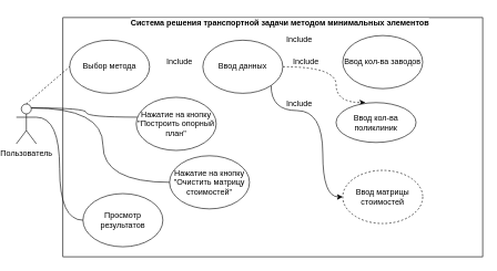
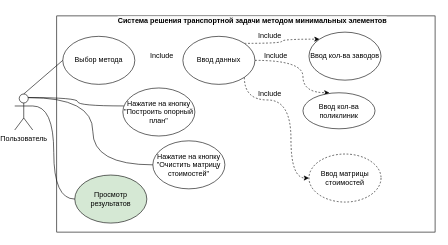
  <mxCell id="0" />
  <mxCell id="1" parent="0" />
  <mxCell id="2" value="Пользователь" style="shape=umlActor;verticalLabelPosition=bottom;verticalAlign=top;html=1;outlineConnect=0;" vertex="1" parent="1"><mxGeometry x="20" y="156" width="30" height="60" as="geometry" /></mxCell>
  <mxCell id="3" value="" style="rounded=0;whiteSpace=wrap;html=1;" vertex="1" parent="1"><mxGeometry x="90" y="26" width="630" height="360" as="geometry" /></mxCell>
  <mxCell id="4" value="&lt;b style=&quot;forced-color-adjust: none; color: rgb(0, 0, 0); font-family: Helvetica; font-style: normal; font-variant-ligatures: normal; font-variant-caps: normal; letter-spacing: normal; orphans: 2; text-align: center; text-indent: 0px; text-transform: none; widows: 2; word-spacing: 0px; -webkit-text-stroke-width: 0px; white-space: normal; background-color: rgb(251, 251, 251); text-decoration-thickness: initial; text-decoration-style: initial; text-decoration-color: initial;&quot;&gt;&lt;font style=&quot;forced-color-adjust: none;&quot;&gt;Система решения транспортной задачи методом минимальных элементов&lt;/font&gt;&lt;/b&gt;" style="text;whiteSpace=wrap;html=1;fontSize=12;" vertex="1" parent="1"><mxGeometry x="190" y="20" width="460" height="40" as="geometry" /></mxCell>
  <mxCell id="5" value="Выбор метода" style="ellipse;whiteSpace=wrap;html=1;" vertex="1" parent="1"><mxGeometry x="100" y="60" width="120" height="80" as="geometry" /></mxCell>
- <mxCell id="6" value="" style="endArrow=none;html=1;rounded=0;entryX=0;entryY=0.5;entryDx=0;entryDy=0;exitX=0.5;exitY=0;exitDx=0;exitDy=0;exitPerimeter=0;startFill=0;dashed=1;" edge="1" parent="1" source="2" target="5"><mxGeometry width="50" height="50" relative="1" as="geometry"><mxPoint x="50" y="166" as="sourcePoint" /><mxPoint x="100" y="116" as="targetPoint" /></mxGeometry></mxCell>
+ <mxCell id="6" value="" style="endArrow=none;html=1;rounded=0;entryX=0;entryY=0.5;entryDx=0;entryDy=0;exitX=0.5;exitY=0;exitDx=0;exitDy=0;exitPerimeter=0;startFill=0;" edge="1" parent="1" source="2" target="5"><mxGeometry width="50" height="50" relative="1" as="geometry"><mxPoint x="50" y="166" as="sourcePoint" /><mxPoint x="100" y="116" as="targetPoint" /></mxGeometry></mxCell>
+ <mxCell id="7" style="edgeStyle=orthogonalEdgeStyle;rounded=0;orthogonalLoop=1;jettySize=auto;html=1;exitX=1;exitY=0;exitDx=0;exitDy=0;entryX=0;entryY=0;entryDx=0;entryDy=0;curved=1;dashed=1;" edge="1" parent="1" source="10" target="15"><mxGeometry relative="1" as="geometry" /></mxCell>
  <mxCell id="8" style="edgeStyle=orthogonalEdgeStyle;rounded=0;orthogonalLoop=1;jettySize=auto;html=1;exitX=1;exitY=0.5;exitDx=0;exitDy=0;curved=1;entryX=0.367;entryY=-0.001;entryDx=0;entryDy=0;entryPerimeter=0;dashed=1;" edge="1" parent="1" source="10" target="14"><mxGeometry relative="1" as="geometry"><Array as="points"><mxPoint x="500" y="100" /><mxPoint x="500" y="154" /></Array></mxGeometry></mxCell>
- <mxCell id="9" style="edgeStyle=orthogonalEdgeStyle;rounded=0;orthogonalLoop=1;jettySize=auto;html=1;exitX=1;exitY=1;exitDx=0;exitDy=0;curved=1;dashed=0;" edge="1" parent="1" source="10" target="13"><mxGeometry relative="1" as="geometry"><Array as="points"><mxPoint x="402" y="166" /><mxPoint x="480" y="166" /><mxPoint x="480" y="296" /></Array></mxGeometry></mxCell>
+ <mxCell id="9" style="edgeStyle=orthogonalEdgeStyle;rounded=0;orthogonalLoop=1;jettySize=auto;html=1;exitX=1;exitY=1;exitDx=0;exitDy=0;curved=1;dashed=1;" edge="1" parent="1" source="10" target="13"><mxGeometry relative="1" as="geometry"><Array as="points"><mxPoint x="402" y="166" /><mxPoint x="480" y="166" /><mxPoint x="480" y="296" /></Array></mxGeometry></mxCell>
  <mxCell id="10" value="Ввод данных" style="ellipse;whiteSpace=wrap;html=1;" vertex="1" parent="1"><mxGeometry x="300" y="60" width="120" height="80" as="geometry" /></mxCell>
  <mxCell id="11" value="Include" style="text;html=1;align=center;verticalAlign=middle;whiteSpace=wrap;rounded=0;" vertex="1" parent="1"><mxGeometry x="240" y="86" width="50" height="14" as="geometry" /></mxCell>
- <mxCell id="12" value="Просмотр результатов" style="ellipse;whiteSpace=wrap;html=1;" vertex="1" parent="1"><mxGeometry x="120" y="291" width="120" height="80" as="geometry" /></mxCell>
+ <mxCell id="12" value="Просмотр результатов" style="ellipse;whiteSpace=wrap;html=1;fillColor=#d5e8d4;" vertex="1" parent="1"><mxGeometry x="120" y="291" width="120" height="80" as="geometry" /></mxCell>
  <mxCell id="13" value="Ввод матрицы стоимостей" style="ellipse;whiteSpace=wrap;html=1;dashed=1;" vertex="1" parent="1"><mxGeometry x="510" y="256" width="120" height="80" as="geometry" /></mxCell>
  <mxCell id="14" value="Ввод кол-ва поликлиник" style="ellipse;whiteSpace=wrap;html=1;" vertex="1" parent="1"><mxGeometry x="500" y="154" width="120" height="60" as="geometry" /></mxCell>
  <mxCell id="15" value="Ввод кол-ва заводов" style="ellipse;whiteSpace=wrap;html=1;" vertex="1" parent="1"><mxGeometry x="510" y="53" width="120" height="80" as="geometry" /></mxCell>
  <mxCell id="16" value="Include" style="text;html=1;align=center;verticalAlign=middle;whiteSpace=wrap;rounded=0;" vertex="1" parent="1"><mxGeometry x="420" y="53" width="50" height="14" as="geometry" /></mxCell>
  <mxCell id="17" value="Include" style="text;html=1;align=center;verticalAlign=middle;whiteSpace=wrap;rounded=0;" vertex="1" parent="1"><mxGeometry x="430" y="86" width="50" height="14" as="geometry" /></mxCell>
  <mxCell id="18" value="Include" style="text;html=1;align=center;verticalAlign=middle;whiteSpace=wrap;rounded=0;" vertex="1" parent="1"><mxGeometry x="420" y="149" width="50" height="14" as="geometry" /></mxCell>
  <mxCell id="19" style="edgeStyle=orthogonalEdgeStyle;rounded=0;orthogonalLoop=1;jettySize=auto;html=1;exitX=1;exitY=0.333;exitDx=0;exitDy=0;exitPerimeter=0;entryX=0;entryY=0.5;entryDx=0;entryDy=0;curved=1;endArrow=none;startFill=0;" edge="1" parent="1" source="2" target="12"><mxGeometry relative="1" as="geometry" /></mxCell>
  <mxCell id="20" value="Нажатие на кнопку &quot;Построить опорный план&quot;" style="ellipse;whiteSpace=wrap;html=1;" vertex="1" parent="1"><mxGeometry x="200" y="146" width="120" height="80" as="geometry" /></mxCell>
  <mxCell id="21" style="edgeStyle=orthogonalEdgeStyle;rounded=0;orthogonalLoop=1;jettySize=auto;html=1;exitX=0.75;exitY=0.1;exitDx=0;exitDy=0;exitPerimeter=0;entryX=0.014;entryY=0.374;entryDx=0;entryDy=0;entryPerimeter=0;curved=1;endArrow=none;startFill=0;" edge="1" parent="1" source="2" target="20"><mxGeometry relative="1" as="geometry" /></mxCell>
  <mxCell id="22" value="Нажатие на кнопку &quot;Очистить матрицу стоимостей&quot;" style="ellipse;whiteSpace=wrap;html=1;" vertex="1" parent="1"><mxGeometry x="250" y="234" width="120" height="80" as="geometry" /></mxCell>
  <mxCell id="23" style="edgeStyle=orthogonalEdgeStyle;rounded=0;orthogonalLoop=1;jettySize=auto;html=1;exitX=0.75;exitY=0.1;exitDx=0;exitDy=0;exitPerimeter=0;entryX=0;entryY=0.5;entryDx=0;entryDy=0;endArrow=none;startFill=0;curved=1;" edge="1" parent="1" source="2" target="22"><mxGeometry relative="1" as="geometry" /></mxCell>
